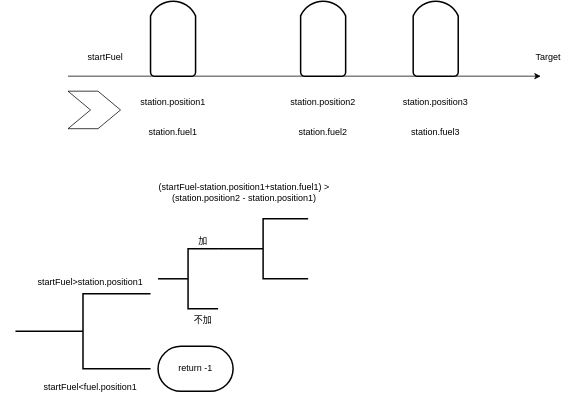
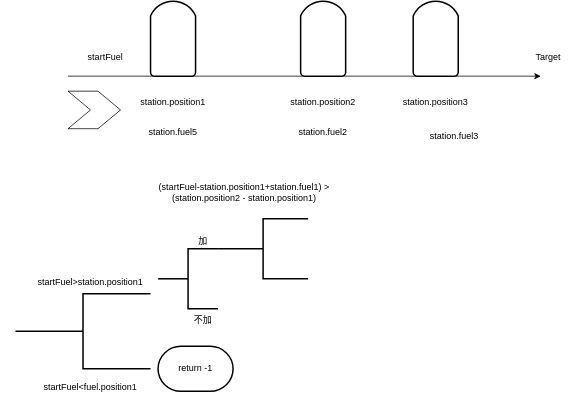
  <mxCell id="0" />
  <mxCell id="1" parent="0" />
  <mxCell id="2" value="" style="endArrow=classic;html=1;" edge="1" parent="1"><mxGeometry width="50" height="50" relative="1" as="geometry"><mxPoint x="90" y="100" as="sourcePoint" /><mxPoint x="720" y="100" as="targetPoint" /></mxGeometry></mxCell>
  <mxCell id="3" value="Target" style="text;strokeColor=none;align=center;fillColor=none;html=1;verticalAlign=middle;whiteSpace=wrap;rounded=0;" vertex="1" parent="1"><mxGeometry x="700" y="60" width="60" height="30" as="geometry" /></mxCell>
  <mxCell id="4" value="startFuel" style="text;strokeColor=none;align=center;fillColor=none;html=1;verticalAlign=middle;whiteSpace=wrap;rounded=0;" vertex="1" parent="1"><mxGeometry x="110" y="60" width="60" height="30" as="geometry" /></mxCell>
  <mxCell id="5" value="" style="strokeWidth=2;html=1;shape=mxgraph.flowchart.delay;whiteSpace=wrap;rotation=-90;" vertex="1" parent="1"><mxGeometry x="180" y="20" width="100" height="60" as="geometry" /></mxCell>
  <mxCell id="6" value="" style="strokeWidth=2;html=1;shape=mxgraph.flowchart.delay;whiteSpace=wrap;rotation=-90;" vertex="1" parent="1"><mxGeometry x="380" y="20" width="100" height="60" as="geometry" /></mxCell>
  <mxCell id="7" value="" style="strokeWidth=2;html=1;shape=mxgraph.flowchart.delay;whiteSpace=wrap;rotation=-90;" vertex="1" parent="1"><mxGeometry x="530" y="20" width="100" height="60" as="geometry" /></mxCell>
  <mxCell id="8" value="station.position1" style="text;strokeColor=none;align=center;fillColor=none;html=1;verticalAlign=middle;whiteSpace=wrap;rounded=0;" vertex="1" parent="1"><mxGeometry x="200" y="120" width="60" height="30" as="geometry" /></mxCell>
  <mxCell id="9" value="station.position2" style="text;strokeColor=none;align=center;fillColor=none;html=1;verticalAlign=middle;whiteSpace=wrap;rounded=0;" vertex="1" parent="1"><mxGeometry x="400" y="120" width="60" height="30" as="geometry" /></mxCell>
  <mxCell id="10" value="station.position3" style="text;strokeColor=none;align=center;fillColor=none;html=1;verticalAlign=middle;whiteSpace=wrap;rounded=0;" vertex="1" parent="1"><mxGeometry x="550" y="120" width="60" height="30" as="geometry" /></mxCell>
- <mxCell id="11" value="station.fuel1" style="text;strokeColor=none;align=center;fillColor=none;html=1;verticalAlign=middle;whiteSpace=wrap;rounded=0;" vertex="1" parent="1"><mxGeometry x="200" y="160" width="60" height="30" as="geometry" /></mxCell>
+ <mxCell id="11" value="station.fuel5" style="text;strokeColor=none;align=center;fillColor=none;html=1;verticalAlign=middle;whiteSpace=wrap;rounded=0;" vertex="1" parent="1"><mxGeometry x="200" y="160" width="60" height="30" as="geometry" /></mxCell>
  <mxCell id="12" value="station.fuel2" style="text;strokeColor=none;align=center;fillColor=none;html=1;verticalAlign=middle;whiteSpace=wrap;rounded=0;" vertex="1" parent="1"><mxGeometry x="400" y="160" width="60" height="30" as="geometry" /></mxCell>
- <mxCell id="13" value="station.fuel3" style="text;strokeColor=none;align=center;fillColor=none;html=1;verticalAlign=middle;whiteSpace=wrap;rounded=0;" vertex="1" parent="1"><mxGeometry x="550" y="160" width="60" height="30" as="geometry" /></mxCell>
+ <mxCell id="13" value="station.fuel3" style="text;strokeColor=none;align=center;fillColor=none;html=1;verticalAlign=middle;whiteSpace=wrap;rounded=0;" vertex="1" parent="1"><mxGeometry x="575" y="165" width="60" height="30" as="geometry" /></mxCell>
  <mxCell id="14" value="" style="html=1;shadow=0;dashed=0;align=center;verticalAlign=middle;shape=mxgraph.arrows2.arrow;dy=0;dx=30;notch=30;" vertex="1" parent="1"><mxGeometry x="90" y="120" width="70" height="50" as="geometry" /></mxCell>
  <mxCell id="15" value="" style="strokeWidth=2;html=1;shape=mxgraph.flowchart.annotation_2;align=left;labelPosition=right;pointerEvents=1;" vertex="1" parent="1"><mxGeometry x="20" y="390" width="180" height="100" as="geometry" /></mxCell>
  <mxCell id="16" value="startFuel&amp;gt;station.position1" style="text;strokeColor=none;align=center;fillColor=none;html=1;verticalAlign=middle;whiteSpace=wrap;rounded=0;" vertex="1" parent="1"><mxGeometry x="90" y="360" width="60" height="30" as="geometry" /></mxCell>
  <mxCell id="17" value="startFuel&amp;lt;fuel.position1" style="text;strokeColor=none;align=center;fillColor=none;html=1;verticalAlign=middle;whiteSpace=wrap;rounded=0;" vertex="1" parent="1"><mxGeometry x="90" y="500" width="60" height="30" as="geometry" /></mxCell>
  <mxCell id="18" value="return -1" style="text;strokeColor=none;align=center;fillColor=none;html=1;verticalAlign=middle;whiteSpace=wrap;rounded=0;" vertex="1" parent="1"><mxGeometry x="230" y="475" width="60" height="30" as="geometry" /></mxCell>
  <mxCell id="19" value="" style="strokeWidth=2;html=1;shape=mxgraph.flowchart.terminator;whiteSpace=wrap;fillColor=none;" vertex="1" parent="1"><mxGeometry x="210" y="460" width="100" height="60" as="geometry" /></mxCell>
  <mxCell id="20" value="" style="strokeWidth=2;html=1;shape=mxgraph.flowchart.annotation_2;align=left;labelPosition=right;pointerEvents=1;fillColor=none;" vertex="1" parent="1"><mxGeometry x="210" y="330" width="80" height="80" as="geometry" /></mxCell>
  <mxCell id="21" value="加" style="text;strokeColor=none;align=center;fillColor=none;html=1;verticalAlign=middle;whiteSpace=wrap;rounded=0;" vertex="1" parent="1"><mxGeometry x="240" y="310" width="60" height="20" as="geometry" /></mxCell>
  <mxCell id="22" value="不加" style="text;strokeColor=none;align=center;fillColor=none;html=1;verticalAlign=middle;whiteSpace=wrap;rounded=0;" vertex="1" parent="1"><mxGeometry x="240" y="410" width="60" height="30" as="geometry" /></mxCell>
  <mxCell id="23" value="" style="strokeWidth=2;html=1;shape=mxgraph.flowchart.annotation_2;align=left;labelPosition=right;pointerEvents=1;fillColor=none;" vertex="1" parent="1"><mxGeometry x="290" y="290" width="120" height="80" as="geometry" /></mxCell>
  <mxCell id="24" value="(startFuel-station.position1+station.fuel1) &amp;gt;(station.position2 - station.position1)" style="text;strokeColor=none;align=center;fillColor=none;html=1;verticalAlign=middle;whiteSpace=wrap;rounded=0;" vertex="1" parent="1"><mxGeometry x="200" y="240" width="250" height="30" as="geometry" /></mxCell>
